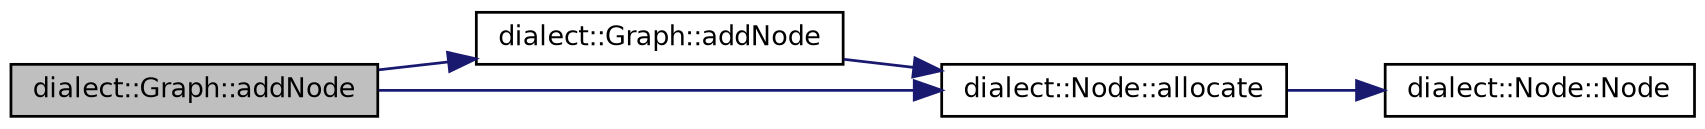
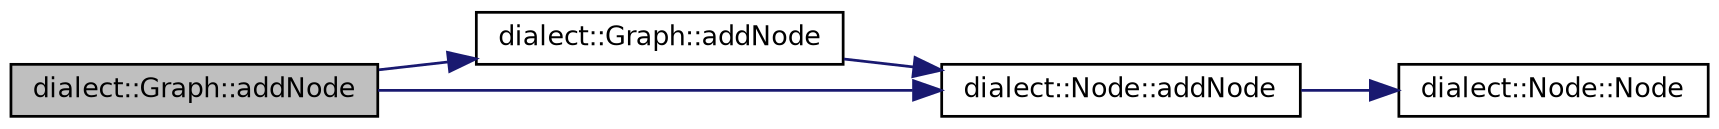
  digraph {
    rankdir=LR
    node [color=black fillcolor=white fontname=Helvetica fontsize=10 shape=record style=filled]
    edge [color=midnightblue fontname=Helvetica fontsize=10 labelfontname=Helvetica labelfontsize=10 style=solid]
    n1 [fillcolor=grey75 fontcolor=black height=0.2 label="dialect::Graph::addNode" width=0.4]
    n2 [height=0.2 label="dialect::Graph::addNode" width=0.4]
-   n3 [height=0.2 label="dialect::Node::allocate" width=0.4]
+   n3 [height=0.2 label="dialect::Node::addNode" width=0.4]
    n4 [height=0.2 label="dialect::Node::Node" width=0.4]
    n1 -> n2
    n1 -> n3
    n2 -> n3
    n3 -> n4
  }
